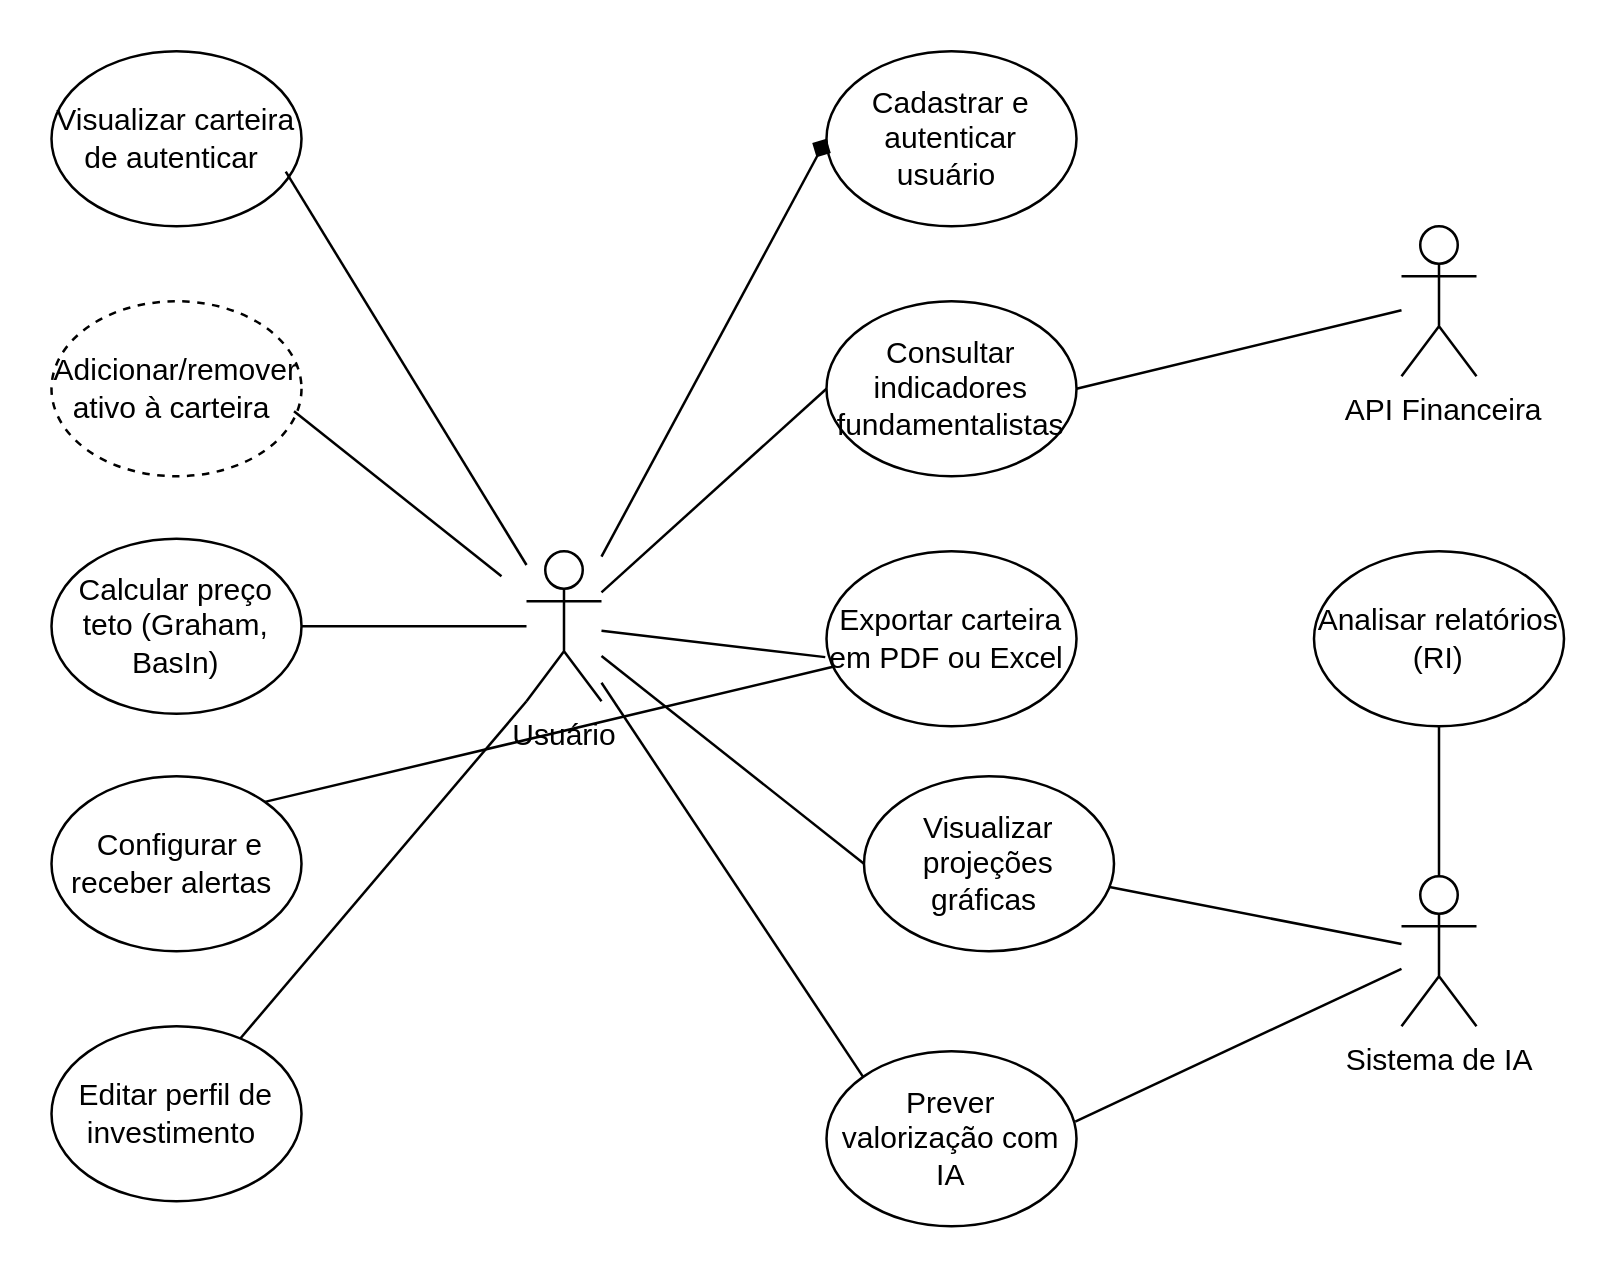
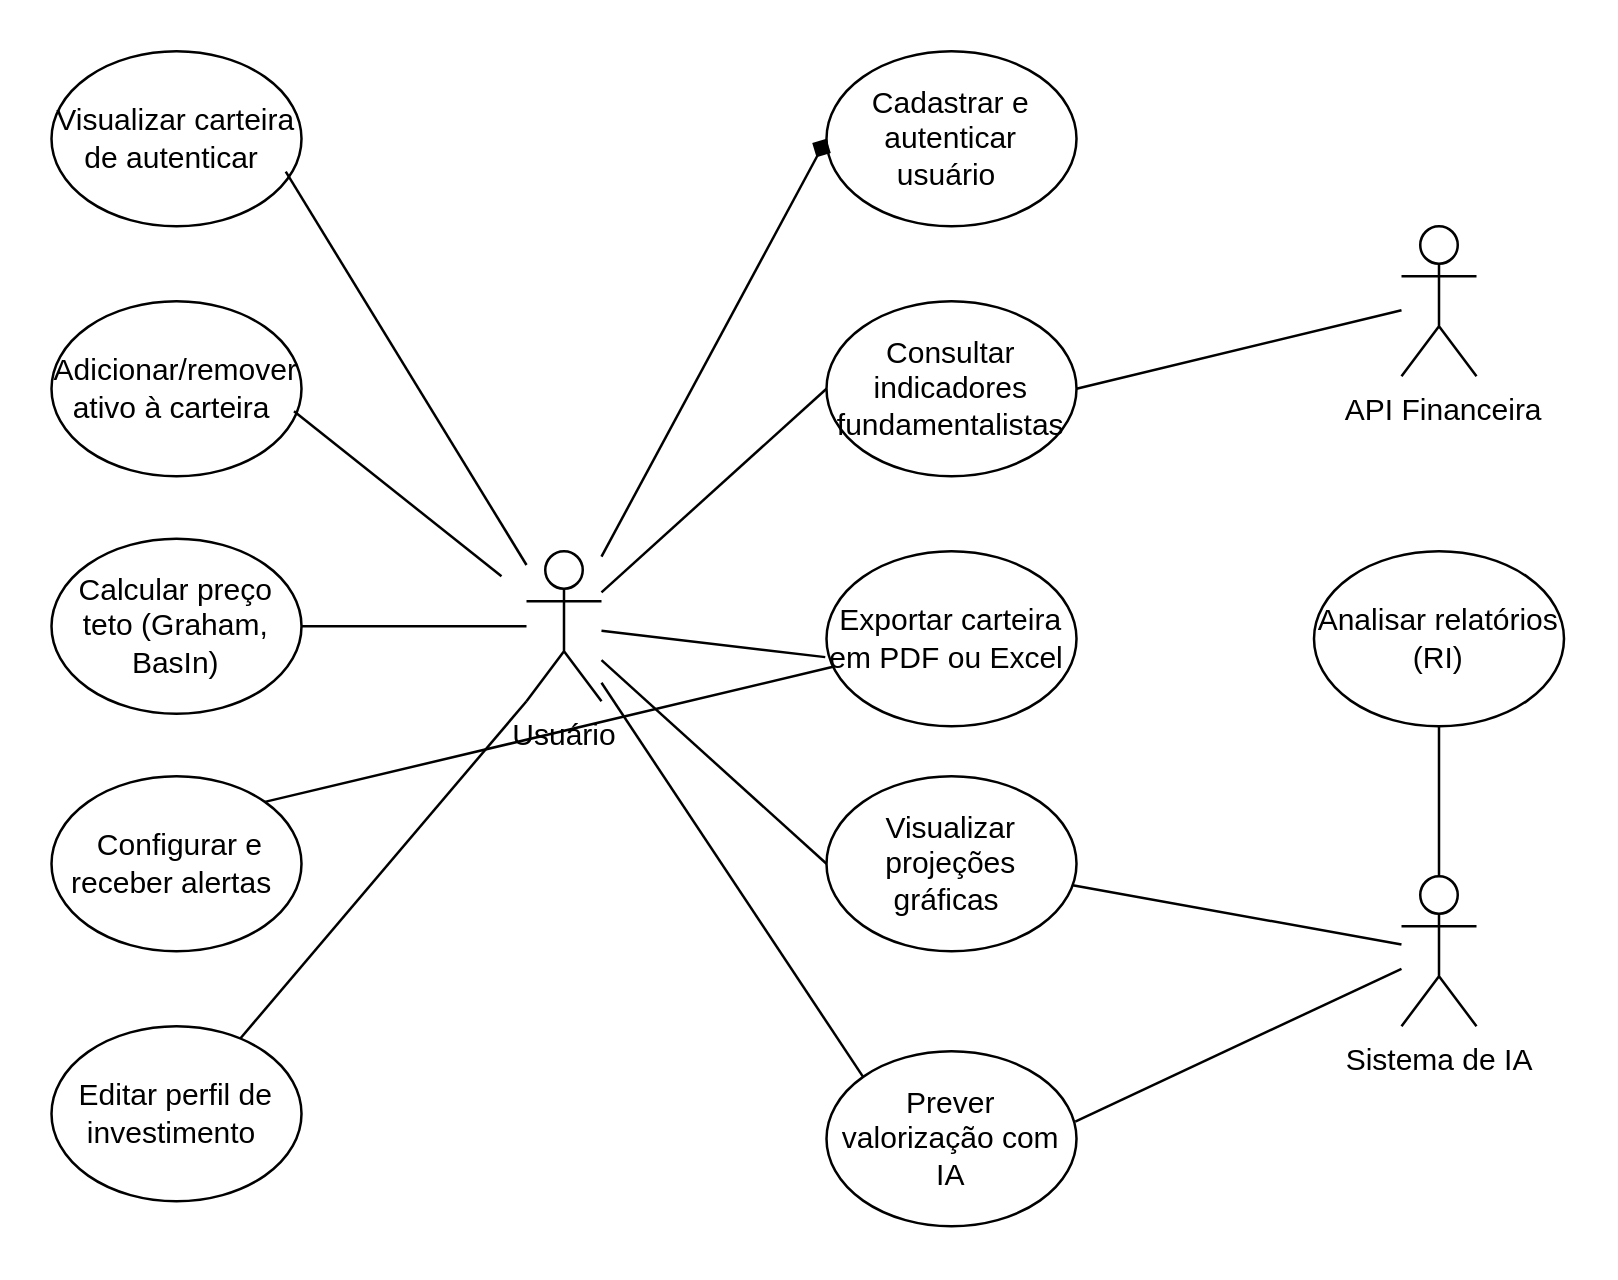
  <mxCell id="0" />
  <mxCell id="1" parent="0" />
  <mxCell id="2" value="Usuário" style="shape=umlActor;verticalLabelPosition=bottom;verticalAlign=top;html=1;outlineConnect=0;" vertex="1" parent="1"><mxGeometry x="210" y="220" width="30" height="60" as="geometry" /></mxCell>
  <mxCell id="3" value="&amp;nbsp;API Financeira&lt;div&gt;&lt;br&gt;&lt;/div&gt;" style="shape=umlActor;verticalLabelPosition=bottom;verticalAlign=top;html=1;outlineConnect=0;" vertex="1" parent="1"><mxGeometry x="560" y="90" width="30" height="60" as="geometry" /></mxCell>
  <mxCell id="4" value="Sistema de IA&lt;div&gt;&lt;br&gt;&lt;/div&gt;" style="shape=umlActor;verticalLabelPosition=bottom;verticalAlign=top;html=1;outlineConnect=0;" vertex="1" parent="1"><mxGeometry x="560" y="350" width="30" height="60" as="geometry" /></mxCell>
  <mxCell id="5" value="Cadastrar e autenticar usuário&amp;nbsp;" style="ellipse;whiteSpace=wrap;html=1;" vertex="1" parent="1"><mxGeometry x="330" y="20" width="100" height="70" as="geometry" /></mxCell>
  <mxCell id="6" value="Consultar indicadores fundamentalistas" style="ellipse;whiteSpace=wrap;html=1;" vertex="1" parent="1"><mxGeometry x="330" y="120" width="100" height="70" as="geometry" /></mxCell>
  <mxCell id="7" value="Exportar carteira em PDF ou Excel&amp;nbsp;" style="ellipse;whiteSpace=wrap;html=1;" vertex="1" parent="1"><mxGeometry x="330" y="220" width="100" height="70" as="geometry" /></mxCell>
  <mxCell id="8" value="&amp;nbsp;Configurar e receber alertas&amp;nbsp;" style="ellipse;whiteSpace=wrap;html=1;" vertex="1" parent="1"><mxGeometry x="20" y="310" width="100" height="70" as="geometry" /></mxCell>
  <mxCell id="9" value="Prever valorização com IA" style="ellipse;whiteSpace=wrap;html=1;" vertex="1" parent="1"><mxGeometry x="330" y="420" width="100" height="70" as="geometry" /></mxCell>
- <mxCell id="10" value="Adicionar/remover ativo à carteira&amp;nbsp;" style="ellipse;whiteSpace=wrap;html=1;dashed=1;" vertex="1" parent="1"><mxGeometry x="20" y="120" width="100" height="70" as="geometry" /></mxCell>
+ <mxCell id="10" value="Adicionar/remover ativo à carteira&amp;nbsp;" style="ellipse;whiteSpace=wrap;html=1;" vertex="1" parent="1"><mxGeometry x="20" y="120" width="100" height="70" as="geometry" /></mxCell>
  <mxCell id="11" value="Calcular preço teto (Graham, BasIn)" style="ellipse;whiteSpace=wrap;html=1;" vertex="1" parent="1"><mxGeometry x="20" y="215" width="100" height="70" as="geometry" /></mxCell>
- <mxCell id="12" value="Visualizar projeções gráficas&amp;nbsp;" style="ellipse;whiteSpace=wrap;html=1;" vertex="1" parent="1"><mxGeometry x="345" y="310" width="100" height="70" as="geometry" /></mxCell>
+ <mxCell id="12" value="Visualizar projeções gráficas&amp;nbsp;" style="ellipse;whiteSpace=wrap;html=1;" vertex="1" parent="1"><mxGeometry x="330" y="310" width="100" height="70" as="geometry" /></mxCell>
  <mxCell id="13" value="Visualizar carteira de autenticar&amp;nbsp;" style="ellipse;whiteSpace=wrap;html=1;" vertex="1" parent="1"><mxGeometry x="20" y="20" width="100" height="70" as="geometry" /></mxCell>
  <mxCell id="14" value="" style="endArrow=diamond;html=1;rounded=0;entryX=0;entryY=0.5;entryDx=0;entryDy=0;" edge="1" parent="1" source="2" target="5"><mxGeometry width="50" height="50" relative="1" as="geometry"><mxPoint x="240" y="90" as="sourcePoint" /><mxPoint x="500" y="320" as="targetPoint" /></mxGeometry></mxCell>
  <mxCell id="15" value="" style="endArrow=none;html=1;rounded=0;entryX=0;entryY=0.5;entryDx=0;entryDy=0;" edge="1" parent="1" source="2" target="6"><mxGeometry width="50" height="50" relative="1" as="geometry"><mxPoint x="220" y="220" as="sourcePoint" /><mxPoint x="270" y="170" as="targetPoint" /></mxGeometry></mxCell>
  <mxCell id="16" value="" style="endArrow=none;html=1;rounded=0;exitX=1;exitY=0.5;exitDx=0;exitDy=0;" edge="1" parent="1" source="6" target="3"><mxGeometry width="50" height="50" relative="1" as="geometry"><mxPoint x="490" y="200" as="sourcePoint" /><mxPoint x="540" y="150" as="targetPoint" /></mxGeometry></mxCell>
  <mxCell id="17" value="" style="endArrow=none;html=1;rounded=0;" edge="1" parent="1" source="2"><mxGeometry width="50" height="50" relative="1" as="geometry"><mxPoint x="270" y="310" as="sourcePoint" /><mxPoint x="120" y="250" as="targetPoint" /></mxGeometry></mxCell>
  <mxCell id="18" value="Editar perfil de investimento&amp;nbsp;" style="ellipse;whiteSpace=wrap;html=1;" vertex="1" parent="1"><mxGeometry x="20" y="410" width="100" height="70" as="geometry" /></mxCell>
  <mxCell id="19" value="Analisar relatórios (RI)" style="ellipse;whiteSpace=wrap;html=1;" vertex="1" parent="1"><mxGeometry x="525" y="220" width="100" height="70" as="geometry" /></mxCell>
  <mxCell id="20" value="" style="endArrow=none;html=1;rounded=0;exitX=0.937;exitY=0.688;exitDx=0;exitDy=0;exitPerimeter=0;" edge="1" parent="1" source="13" target="2"><mxGeometry width="50" height="50" relative="1" as="geometry"><mxPoint x="140" y="90" as="sourcePoint" /><mxPoint x="190" y="40" as="targetPoint" /></mxGeometry></mxCell>
  <mxCell id="21" value="" style="endArrow=none;html=1;rounded=0;entryX=0.97;entryY=0.629;entryDx=0;entryDy=0;entryPerimeter=0;" edge="1" parent="1" target="10"><mxGeometry width="50" height="50" relative="1" as="geometry"><mxPoint x="200" y="230" as="sourcePoint" /><mxPoint x="150" y="180" as="targetPoint" /></mxGeometry></mxCell>
  <mxCell id="22" value="" style="endArrow=none;html=1;rounded=0;exitX=1;exitY=0;exitDx=0;exitDy=0;" edge="1" parent="1" source="8" target="7"><mxGeometry width="50" height="50" relative="1" as="geometry"><mxPoint x="170" y="380" as="sourcePoint" /><mxPoint x="200" y="280" as="targetPoint" /></mxGeometry></mxCell>
  <mxCell id="23" value="" style="endArrow=none;html=1;rounded=0;entryX=0;entryY=1;entryDx=0;entryDy=0;entryPerimeter=0;" edge="1" parent="1" source="18" target="2"><mxGeometry width="50" height="50" relative="1" as="geometry"><mxPoint x="150" y="390" as="sourcePoint" /><mxPoint x="200" y="340" as="targetPoint" /></mxGeometry></mxCell>
  <mxCell id="24" value="" style="endArrow=none;html=1;rounded=0;entryX=-0.005;entryY=0.605;entryDx=0;entryDy=0;entryPerimeter=0;" edge="1" parent="1" source="2" target="7"><mxGeometry width="50" height="50" relative="1" as="geometry"><mxPoint x="260" y="360" as="sourcePoint" /><mxPoint x="310" y="310" as="targetPoint" /></mxGeometry></mxCell>
  <mxCell id="25" value="" style="endArrow=none;html=1;rounded=0;entryX=0;entryY=0.5;entryDx=0;entryDy=0;" edge="1" parent="1" source="2" target="12"><mxGeometry width="50" height="50" relative="1" as="geometry"><mxPoint x="230" y="370" as="sourcePoint" /><mxPoint x="280" y="320" as="targetPoint" /></mxGeometry></mxCell>
  <mxCell id="26" value="" style="endArrow=none;html=1;rounded=0;entryX=0;entryY=0;entryDx=0;entryDy=0;" edge="1" parent="1" source="2" target="9"><mxGeometry width="50" height="50" relative="1" as="geometry"><mxPoint x="280" y="450" as="sourcePoint" /><mxPoint x="330" y="400" as="targetPoint" /></mxGeometry></mxCell>
  <mxCell id="27" value="" style="endArrow=none;html=1;rounded=0;" edge="1" parent="1" source="12" target="4"><mxGeometry width="50" height="50" relative="1" as="geometry"><mxPoint x="290" y="300" as="sourcePoint" /><mxPoint x="340" y="250" as="targetPoint" /></mxGeometry></mxCell>
  <mxCell id="28" value="" style="endArrow=none;html=1;rounded=0;entryX=0.995;entryY=0.402;entryDx=0;entryDy=0;entryPerimeter=0;" edge="1" parent="1" source="4" target="9"><mxGeometry width="50" height="50" relative="1" as="geometry"><mxPoint x="290" y="300" as="sourcePoint" /><mxPoint x="340" y="250" as="targetPoint" /></mxGeometry></mxCell>
  <mxCell id="29" value="" style="endArrow=none;html=1;rounded=0;entryX=0.5;entryY=1;entryDx=0;entryDy=0;exitX=0.5;exitY=0;exitDx=0;exitDy=0;exitPerimeter=0;" edge="1" parent="1" source="4" target="19"><mxGeometry width="50" height="50" relative="1" as="geometry"><mxPoint x="290" y="300" as="sourcePoint" /><mxPoint x="340" y="250" as="targetPoint" /></mxGeometry></mxCell>
